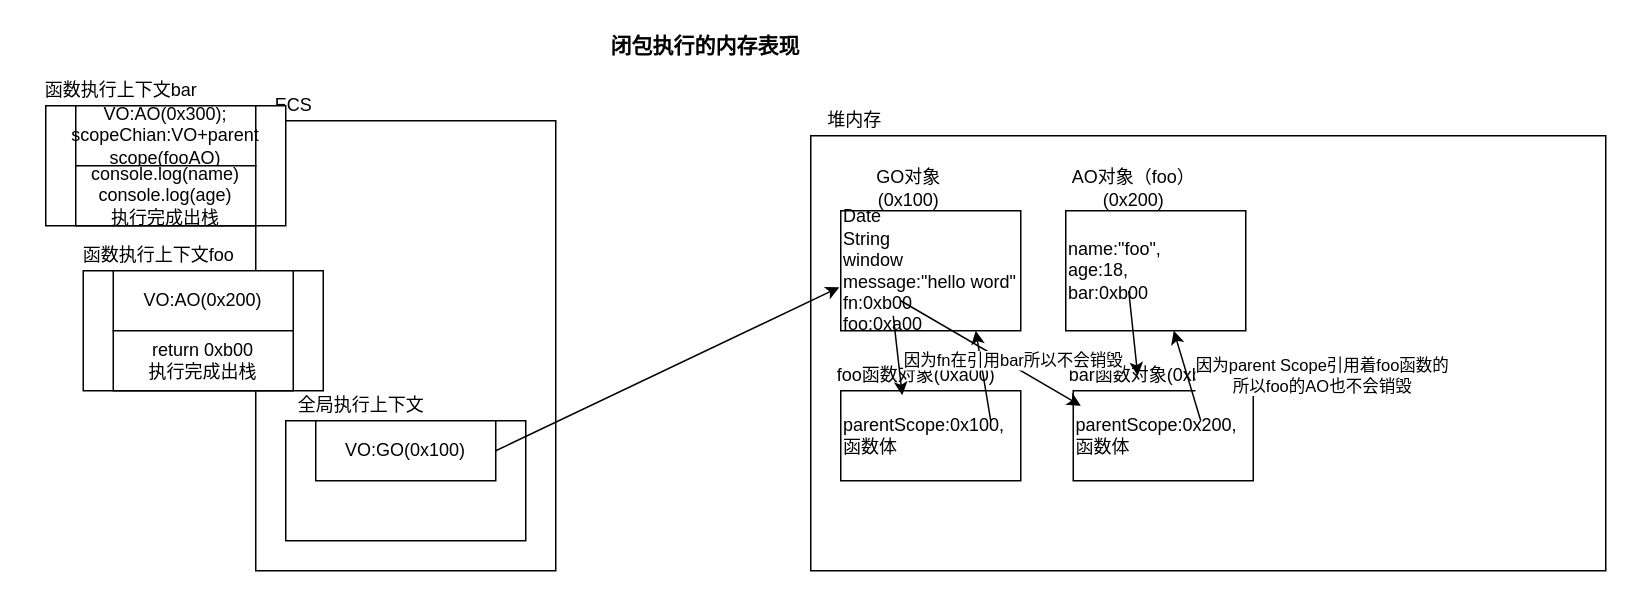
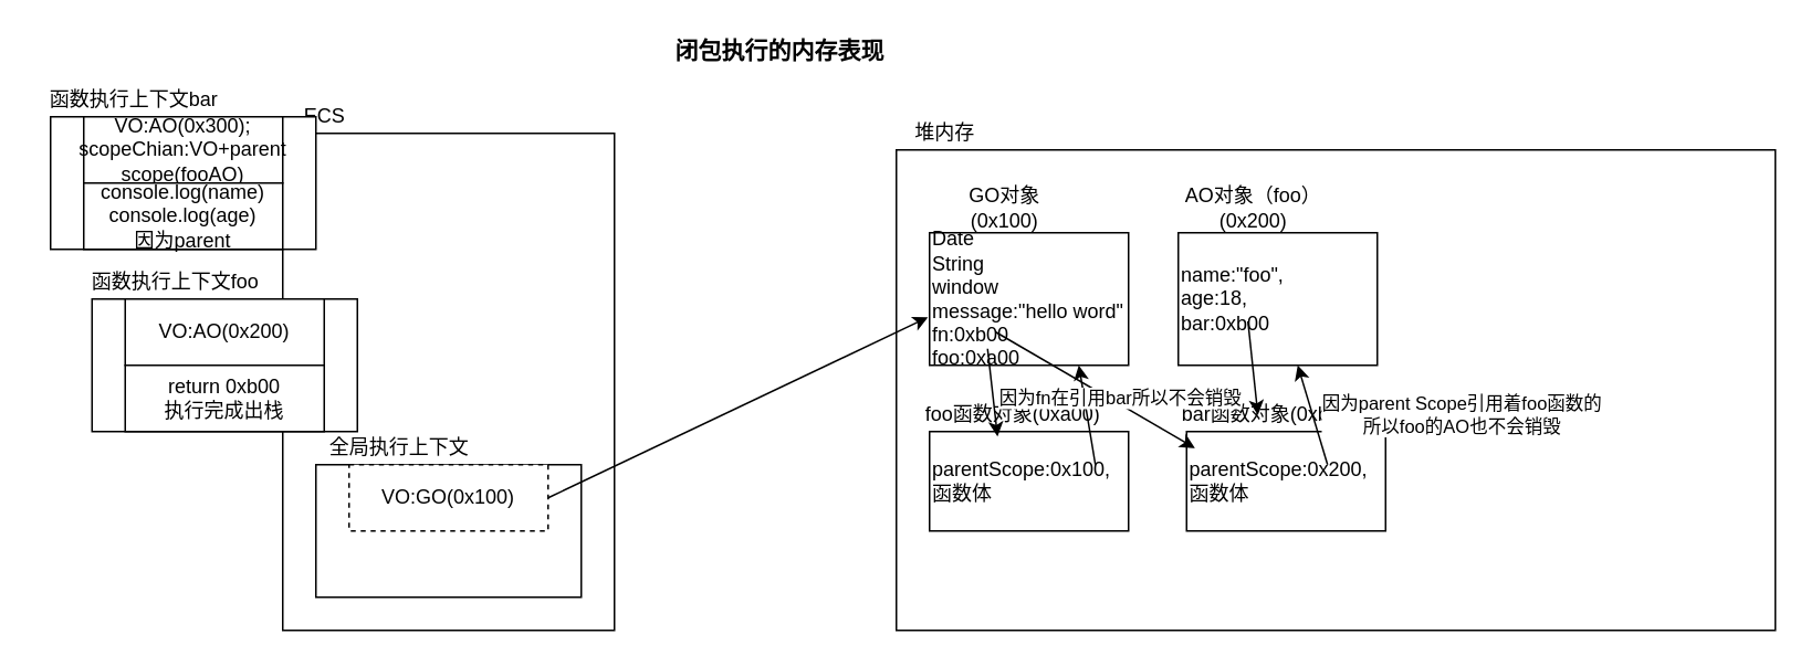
  <mxCell id="0" />
  <mxCell id="1" parent="0" />
  <mxCell id="2" value="" style="rounded=0;whiteSpace=wrap;html=1;" parent="1" vertex="1"><mxGeometry x="540" y="90" width="530" height="290" as="geometry" /></mxCell>
  <mxCell id="3" value="堆内存" style="text;html=1;align=center;verticalAlign=middle;resizable=0;points=[];autosize=1;strokeColor=none;" parent="1" vertex="1"><mxGeometry x="544" y="70" width="50" height="20" as="geometry" /></mxCell>
  <mxCell id="4" value="Date&lt;br&gt;String&lt;br&gt;&lt;div&gt;&lt;span&gt;window&lt;/span&gt;&lt;/div&gt;&lt;div&gt;&lt;span&gt;message:&quot;hello word&quot;&lt;/span&gt;&lt;/div&gt;&lt;div&gt;&lt;span&gt;fn:0xb00&lt;/span&gt;&lt;/div&gt;&lt;div&gt;&lt;span&gt;foo:0xa00&lt;/span&gt;&lt;/div&gt;" style="rounded=0;whiteSpace=wrap;html=1;align=left;" parent="1" vertex="1"><mxGeometry x="560" y="140" width="120" height="80" as="geometry" /></mxCell>
  <mxCell id="5" value="GO对象&lt;br&gt;(0x100)" style="text;html=1;align=center;verticalAlign=middle;resizable=0;points=[];autosize=1;strokeColor=none;" parent="1" vertex="1"><mxGeometry x="575" y="110" width="60" height="30" as="geometry" /></mxCell>
  <mxCell id="6" value="" style="rounded=0;whiteSpace=wrap;html=1;" parent="1" vertex="1"><mxGeometry x="170" y="80" width="200" height="300" as="geometry" /></mxCell>
  <mxCell id="7" value="ECS" style="text;html=1;align=center;verticalAlign=middle;resizable=0;points=[];autosize=1;strokeColor=none;" parent="1" vertex="1"><mxGeometry x="175" y="60" width="40" height="20" as="geometry" /></mxCell>
  <mxCell id="8" value="" style="rounded=0;whiteSpace=wrap;html=1;" parent="1" vertex="1"><mxGeometry x="190" y="280" width="160" height="80" as="geometry" /></mxCell>
  <mxCell id="9" value="全局执行上下文" style="text;html=1;align=center;verticalAlign=middle;resizable=0;points=[];autosize=1;strokeColor=none;" parent="1" vertex="1"><mxGeometry x="190" y="260" width="100" height="20" as="geometry" /></mxCell>
- <mxCell id="10" value="VO:GO(0x100)" style="rounded=0;whiteSpace=wrap;html=1;" parent="1" vertex="1"><mxGeometry x="210" y="280" width="120" height="40" as="geometry" /></mxCell>
+ <mxCell id="10" value="VO:GO(0x100)" style="rounded=0;whiteSpace=wrap;html=1;dashed=1;" parent="1" vertex="1"><mxGeometry x="210" y="280" width="120" height="40" as="geometry" /></mxCell>
  <mxCell id="11" value="parentScope:0x100,&lt;br&gt;函数体" style="rounded=0;whiteSpace=wrap;html=1;align=left;" parent="1" vertex="1"><mxGeometry x="560" y="260" width="120" height="60" as="geometry" /></mxCell>
  <mxCell id="12" value="foo函数对象(0xa00)" style="text;html=1;align=center;verticalAlign=middle;resizable=0;points=[];autosize=1;strokeColor=none;" parent="1" vertex="1"><mxGeometry x="550" y="240" width="120" height="20" as="geometry" /></mxCell>
  <mxCell id="13" value="" style="endArrow=classic;html=1;entryX=0.425;entryY=1.15;entryDx=0;entryDy=0;entryPerimeter=0;" parent="1" target="12" edge="1"><mxGeometry width="50" height="50" relative="1" as="geometry"><mxPoint x="595" y="210" as="sourcePoint" /><mxPoint x="615" y="280" as="targetPoint" /></mxGeometry></mxCell>
  <mxCell id="14" value="" style="endArrow=classic;html=1;entryX=0.75;entryY=1;entryDx=0;entryDy=0;" parent="1" target="4" edge="1"><mxGeometry width="50" height="50" relative="1" as="geometry"><mxPoint x="660" y="280" as="sourcePoint" /><mxPoint x="666" y="333" as="targetPoint" /></mxGeometry></mxCell>
  <mxCell id="15" value="" style="endArrow=classic;html=1;exitX=1;exitY=0.5;exitDx=0;exitDy=0;entryX=-0.008;entryY=0.638;entryDx=0;entryDy=0;entryPerimeter=0;" parent="1" source="10" target="4" edge="1"><mxGeometry width="50" height="50" relative="1" as="geometry"><mxPoint x="450" y="250" as="sourcePoint" /><mxPoint x="500" y="200" as="targetPoint" /></mxGeometry></mxCell>
  <mxCell id="16" value="" style="rounded=0;whiteSpace=wrap;html=1;" vertex="1" parent="1"><mxGeometry x="55" y="180" width="160" height="80" as="geometry" /></mxCell>
  <mxCell id="17" value="函数执行上下文foo" style="text;html=1;align=center;verticalAlign=middle;resizable=0;points=[];autosize=1;strokeColor=none;" vertex="1" parent="1"><mxGeometry x="45" y="160" width="120" height="20" as="geometry" /></mxCell>
  <mxCell id="18" value="VO:AO(0x200)" style="rounded=0;whiteSpace=wrap;html=1;" vertex="1" parent="1"><mxGeometry x="75" y="180" width="120" height="40" as="geometry" /></mxCell>
  <mxCell id="19" value="return 0xb00&lt;br&gt;执行完成出栈" style="rounded=0;whiteSpace=wrap;html=1;" vertex="1" parent="1"><mxGeometry x="75" y="220" width="120" height="40" as="geometry" /></mxCell>
  <mxCell id="20" value="name:&quot;foo&quot;,&lt;br&gt;age:18,&lt;br&gt;bar:0xb00" style="rounded=0;whiteSpace=wrap;html=1;align=left;" vertex="1" parent="1"><mxGeometry x="710" y="140" width="120" height="80" as="geometry" /></mxCell>
  <mxCell id="21" value="AO对象（foo）&lt;br&gt;(0x200)" style="text;html=1;align=center;verticalAlign=middle;resizable=0;points=[];autosize=1;strokeColor=none;" vertex="1" parent="1"><mxGeometry x="705" y="110" width="100" height="30" as="geometry" /></mxCell>
  <mxCell id="22" value="parentScope:0x200,&lt;br&gt;函数体" style="rounded=0;whiteSpace=wrap;html=1;align=left;" vertex="1" parent="1"><mxGeometry x="715" y="260" width="120" height="60" as="geometry" /></mxCell>
  <mxCell id="23" value="bar函数对象(0xb00)" style="text;html=1;align=center;verticalAlign=middle;resizable=0;points=[];autosize=1;strokeColor=none;" vertex="1" parent="1"><mxGeometry x="705" y="240" width="120" height="20" as="geometry" /></mxCell>
  <mxCell id="24" value="" style="endArrow=classic;html=1;" edge="1" parent="1" target="20"><mxGeometry width="50" height="50" relative="1" as="geometry"><mxPoint x="800" y="280" as="sourcePoint" /><mxPoint x="850" y="230" as="targetPoint" /></mxGeometry></mxCell>
  <mxCell id="25" value="因为parent Scope引用着foo函数的&lt;br&gt;所以foo的AO也不会销毁" style="edgeLabel;html=1;align=center;verticalAlign=middle;resizable=0;points=[];" vertex="1" connectable="0" parent="24"><mxGeometry x="0.486" y="-1" relative="1" as="geometry"><mxPoint x="93" y="15" as="offset" /></mxGeometry></mxCell>
  <mxCell id="26" value="" style="endArrow=classic;html=1;" edge="1" parent="1"><mxGeometry width="50" height="50" relative="1" as="geometry"><mxPoint x="752" y="193.5" as="sourcePoint" /><mxPoint x="758" y="250" as="targetPoint" /></mxGeometry></mxCell>
  <mxCell id="27" value="&lt;b&gt;&lt;font style=&quot;font-size: 14px&quot;&gt;闭包执行的内存表现&lt;/font&gt;&lt;/b&gt;" style="text;html=1;strokeColor=none;fillColor=none;align=center;verticalAlign=middle;whiteSpace=wrap;rounded=0;" vertex="1" parent="1"><mxGeometry x="385" y="20" width="170" height="20" as="geometry" /></mxCell>
  <mxCell id="28" value="" style="endArrow=classic;html=1;entryX=0.042;entryY=0.167;entryDx=0;entryDy=0;entryPerimeter=0;" edge="1" parent="1" target="22"><mxGeometry width="50" height="50" relative="1" as="geometry"><mxPoint x="600" y="200" as="sourcePoint" /><mxPoint x="680" y="230" as="targetPoint" /></mxGeometry></mxCell>
  <mxCell id="29" value="因为fn在引用bar所以不会销毁" style="edgeLabel;html=1;align=center;verticalAlign=middle;resizable=0;points=[];" vertex="1" connectable="0" parent="28"><mxGeometry x="0.21" y="3" relative="1" as="geometry"><mxPoint as="offset" /></mxGeometry></mxCell>
  <mxCell id="30" value="" style="rounded=0;whiteSpace=wrap;html=1;" vertex="1" parent="1"><mxGeometry x="30" y="70" width="160" height="80" as="geometry" /></mxCell>
  <mxCell id="31" value="函数执行上下文bar" style="text;html=1;align=center;verticalAlign=middle;resizable=0;points=[];autosize=1;strokeColor=none;" vertex="1" parent="1"><mxGeometry x="20" y="50" width="120" height="20" as="geometry" /></mxCell>
  <mxCell id="32" value="VO:AO(0x300);&lt;br&gt;scopeChian:VO+parent scope(fooAO)" style="rounded=0;whiteSpace=wrap;html=1;" vertex="1" parent="1"><mxGeometry x="50" y="70" width="120" height="40" as="geometry" /></mxCell>
- <mxCell id="33" value="console.log(name)&lt;br&gt;console.log(age)&lt;br&gt;执行完成出栈" style="rounded=0;whiteSpace=wrap;html=1;" vertex="1" parent="1"><mxGeometry x="50" y="110" width="120" height="40" as="geometry" /></mxCell>
+ <mxCell id="33" value="console.log(name)&lt;br&gt;console.log(age)&lt;br&gt;因为parent" style="rounded=0;whiteSpace=wrap;html=1;" vertex="1" parent="1"><mxGeometry x="50" y="110" width="120" height="40" as="geometry" /></mxCell>
